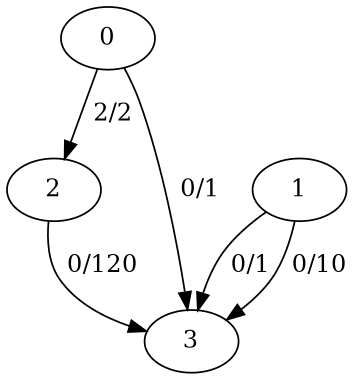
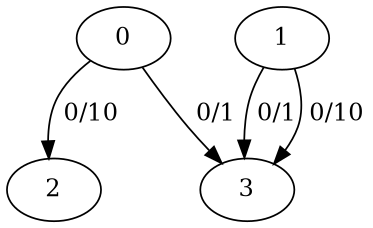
  digraph {
    0
    2
    3
    1
-   0 -> 2 [label=" 2/2"]
+   0 -> 2 [label=" 0/10"]
    0 -> 3 [label=" 0/1"]
-   2 -> 3 [label=" 0/120"]
    1 -> 3 [label=" 0/1"]
    1 -> 3 [label=" 0/10"]
  }
